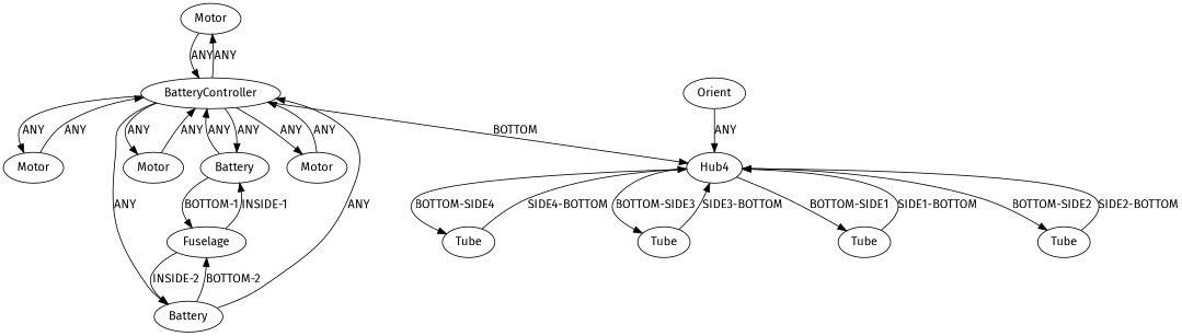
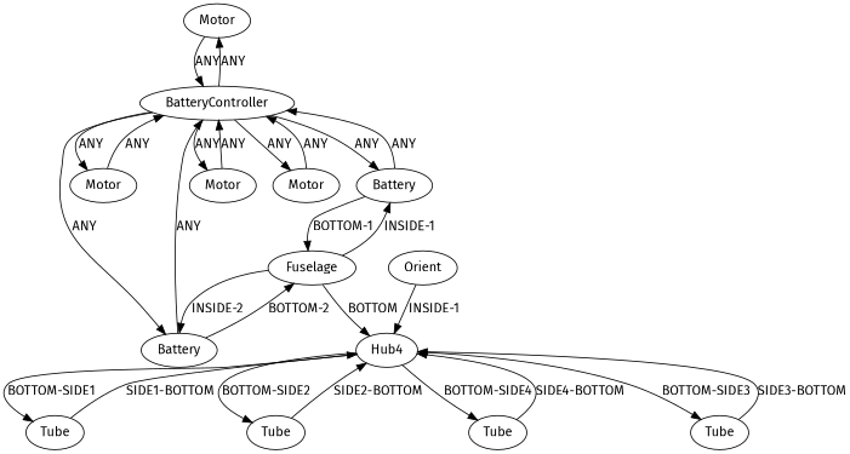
  digraph {
    fontname="Fira Sans"
    node [fontname="Fira Sans"]
    edge [fontname="Fira Sans"]
    n1 [instance=Motor_instance_1 label=Motor]
    n2 [instance=BatteryController_instance_1 label=BatteryController]
    n3 [instance=Battery_instance_1 label=Battery]
    n4 [instance=Motor_instance_2 label=Motor]
    n5 [instance=Battery_instance_2 label=Battery]
    n6 [instance=Motor_instance_3 label=Motor]
    n7 [instance=Motor_instance_4 label=Motor]
    n8 [instance=Tube_instance_2 label=Tube]
    n9 [instance=Hub4_instance_1 label=Hub4]
    n10 [instance=Tube_instance_6 label=Tube]
    n11 [instance=Tube_instance_7 label=Tube]
    n12 [instance=Tube_instance_8 label=Tube]
    n13 [instance=Fuselage_instance_1 label=Fuselage]
    n14 [instance=Orient label=Orient]
    n1 -> n2 [label=ANY]
    n2 -> n1 [label=ANY]
    n2 -> n3 [label=ANY]
    n2 -> n4 [label=ANY]
    n2 -> n5 [label=ANY]
    n2 -> n6 [label=ANY]
    n2 -> n7 [label=ANY]
    n3 -> n2 [label=ANY]
    n3 -> n13 [label="BOTTOM-1"]
    n4 -> n2 [label=ANY]
    n5 -> n2 [label=ANY]
    n5 -> n13 [label="BOTTOM-2"]
    n6 -> n2 [label=ANY]
    n7 -> n2 [label=ANY]
    n8 -> n9 [label="SIDE1-BOTTOM"]
    n9 -> n8 [label="BOTTOM-SIDE1"]
    n9 -> n10 [label="BOTTOM-SIDE2"]
    n9 -> n11 [label="BOTTOM-SIDE4"]
    n9 -> n12 [label="BOTTOM-SIDE3"]
    n10 -> n9 [label="SIDE2-BOTTOM"]
    n11 -> n9 [label="SIDE4-BOTTOM"]
    n12 -> n9 [label="SIDE3-BOTTOM"]
    n13 -> n3 [label="INSIDE-1"]
    n13 -> n5 [label="INSIDE-2"]
-   n2 -> n9 [label=BOTTOM]
-   n14 -> n9 [label=ANY]
+   n13 -> n9 [label=BOTTOM]
+   n14 -> n9 [label="INSIDE-1"]
  }
